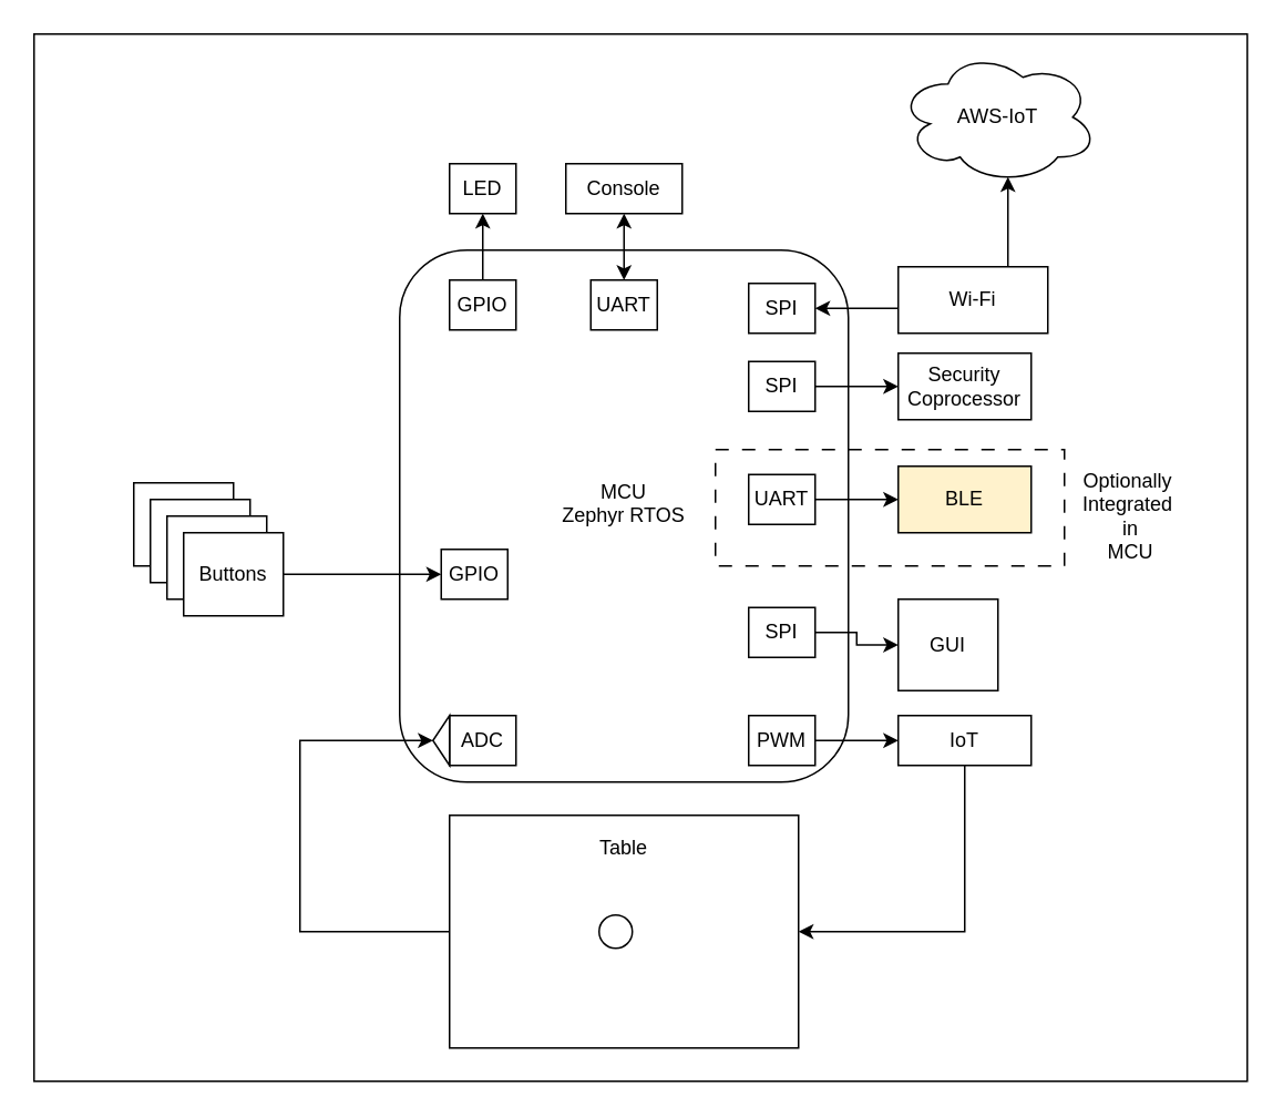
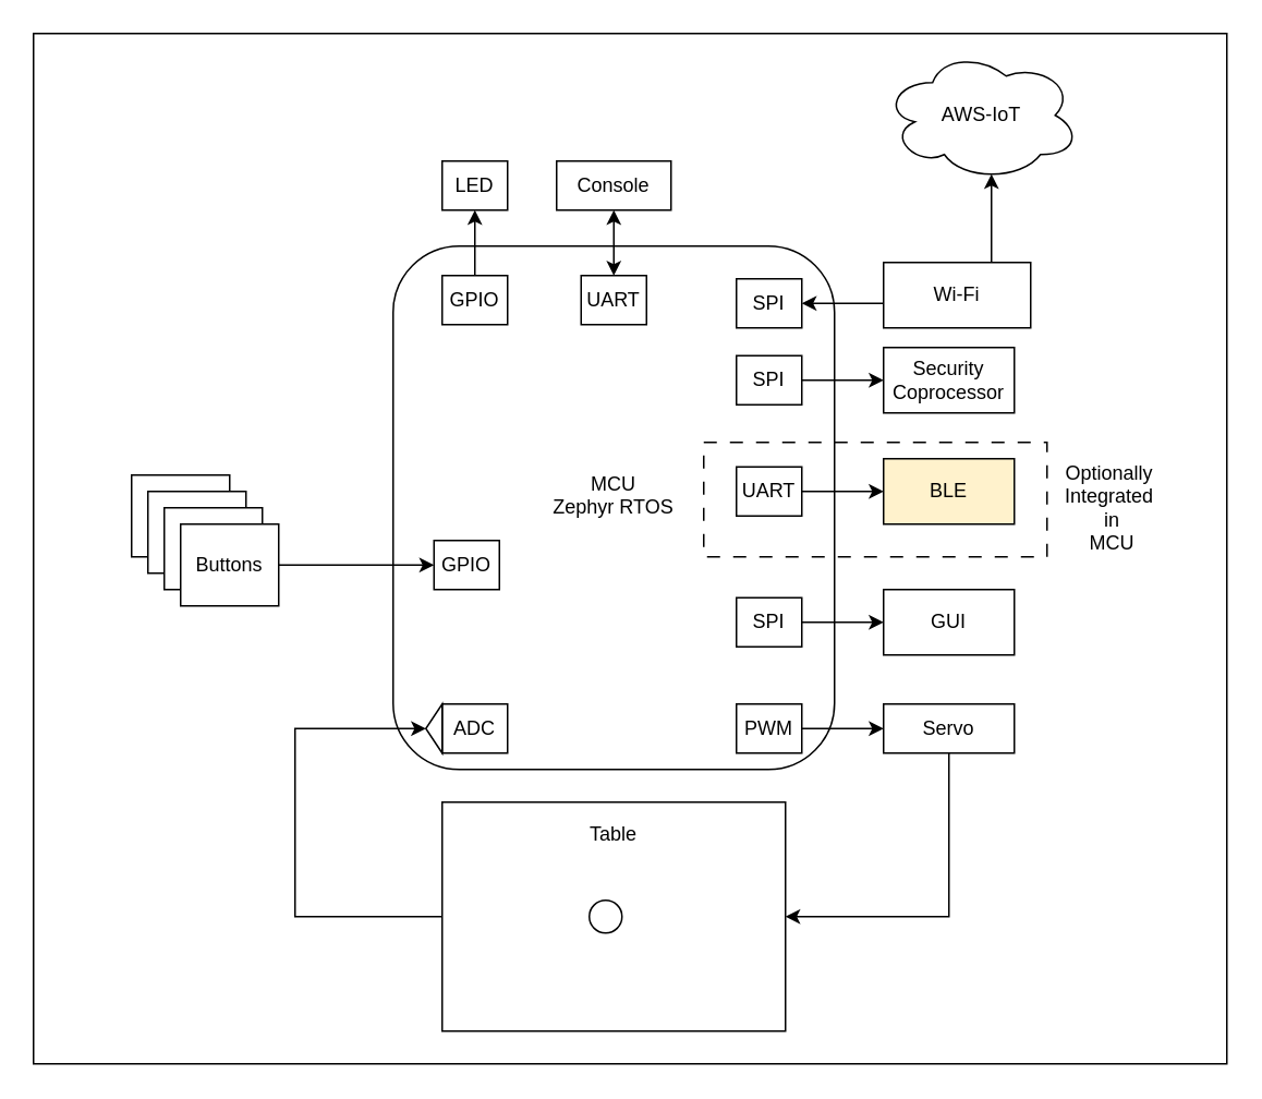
  <mxCell id="0" />
  <mxCell id="1" parent="0" />
  <mxCell id="2" value="" style="rounded=0;whiteSpace=wrap;html=1;" vertex="1" parent="1"><mxGeometry x="20" y="20" width="730" height="630" as="geometry" /></mxCell>
  <mxCell id="3" value="Buttons" style="rounded=0;whiteSpace=wrap;html=1;" vertex="1" parent="1"><mxGeometry x="80" y="290" width="60" height="50" as="geometry" /></mxCell>
  <mxCell id="4" value="MCU&lt;div&gt;Zephyr RTOS&lt;/div&gt;&lt;div&gt;&lt;br&gt;&lt;/div&gt;" style="rounded=1;whiteSpace=wrap;html=1;" vertex="1" parent="1"><mxGeometry x="240" y="150" width="270" height="320" as="geometry" /></mxCell>
  <mxCell id="5" style="edgeStyle=orthogonalEdgeStyle;rounded=0;orthogonalLoop=1;jettySize=auto;html=1;exitX=1;exitY=0.5;exitDx=0;exitDy=0;startArrow=classic;startFill=1;entryX=0.55;entryY=0.95;entryDx=0;entryDy=0;entryPerimeter=0;" edge="1" parent="1" source="21" target="19"><mxGeometry relative="1" as="geometry" /></mxCell>
  <mxCell id="6" value="LED" style="rounded=0;whiteSpace=wrap;html=1;" vertex="1" parent="1"><mxGeometry x="270" y="98" width="40" height="30" as="geometry" /></mxCell>
  <mxCell id="7" value="Buttons" style="rounded=0;whiteSpace=wrap;html=1;" vertex="1" parent="1"><mxGeometry x="90" y="300" width="60" height="50" as="geometry" /></mxCell>
  <mxCell id="8" value="" style="group" vertex="1" connectable="0" parent="1"><mxGeometry x="260" y="430" width="50" height="30" as="geometry" /></mxCell>
  <mxCell id="9" value="ADC" style="rounded=0;whiteSpace=wrap;html=1;" vertex="1" parent="8"><mxGeometry x="10" width="40" height="30" as="geometry" /></mxCell>
  <mxCell id="10" value="" style="triangle;whiteSpace=wrap;html=1;rotation=-180;" vertex="1" parent="8"><mxGeometry width="10" height="30" as="geometry" /></mxCell>
  <mxCell id="11" value="GPIO" style="rounded=0;whiteSpace=wrap;html=1;" vertex="1" parent="1"><mxGeometry x="265" y="330" width="40" height="30" as="geometry" /></mxCell>
  <mxCell id="12" style="edgeStyle=orthogonalEdgeStyle;rounded=0;orthogonalLoop=1;jettySize=auto;html=1;exitX=1;exitY=0.5;exitDx=0;exitDy=0;entryX=0;entryY=0.5;entryDx=0;entryDy=0;" edge="1" parent="1" source="13" target="15"><mxGeometry relative="1" as="geometry" /></mxCell>
  <mxCell id="13" value="PWM" style="rounded=0;whiteSpace=wrap;html=1;" vertex="1" parent="1"><mxGeometry x="450" y="430" width="40" height="30" as="geometry" /></mxCell>
  <mxCell id="14" style="edgeStyle=orthogonalEdgeStyle;rounded=0;orthogonalLoop=1;jettySize=auto;html=1;exitX=0.5;exitY=1;exitDx=0;exitDy=0;entryX=1;entryY=0.5;entryDx=0;entryDy=0;" edge="1" parent="1" source="15" target="17"><mxGeometry relative="1" as="geometry" /></mxCell>
- <mxCell id="15" value="IoT" style="rounded=0;whiteSpace=wrap;html=1;" vertex="1" parent="1"><mxGeometry x="540" y="430" width="80" height="30" as="geometry" /></mxCell>
+ <mxCell id="15" value="Servo" style="rounded=0;whiteSpace=wrap;html=1;" vertex="1" parent="1"><mxGeometry x="540" y="430" width="80" height="30" as="geometry" /></mxCell>
  <mxCell id="16" style="edgeStyle=orthogonalEdgeStyle;rounded=0;orthogonalLoop=1;jettySize=auto;html=1;exitX=0;exitY=0.5;exitDx=0;exitDy=0;entryX=1;entryY=0.5;entryDx=0;entryDy=0;" edge="1" parent="1" source="17" target="10"><mxGeometry relative="1" as="geometry"><mxPoint x="250" y="420" as="targetPoint" /><Array as="points"><mxPoint x="180" y="560" /><mxPoint x="180" y="445" /></Array></mxGeometry></mxCell>
  <mxCell id="17" value="Table&lt;div&gt;&lt;br&gt;&lt;/div&gt;&lt;div&gt;&lt;br&gt;&lt;/div&gt;&lt;div&gt;&lt;br&gt;&lt;/div&gt;&lt;div&gt;&lt;br&gt;&lt;/div&gt;&lt;div&gt;&lt;br&gt;&lt;/div&gt;&lt;div&gt;&lt;br&gt;&lt;/div&gt;&lt;div&gt;&lt;br&gt;&lt;/div&gt;" style="rounded=0;whiteSpace=wrap;html=1;" vertex="1" parent="1"><mxGeometry x="270" y="490" width="210" height="140" as="geometry" /></mxCell>
  <mxCell id="18" value="" style="ellipse;whiteSpace=wrap;html=1;aspect=fixed;" vertex="1" parent="1"><mxGeometry x="360" y="550" width="20" height="20" as="geometry" /></mxCell>
  <mxCell id="19" value="AWS-IoT" style="ellipse;shape=cloud;whiteSpace=wrap;html=1;" vertex="1" parent="1"><mxGeometry x="540" y="30" width="120" height="80" as="geometry" /></mxCell>
  <mxCell id="20" value="Wi-Fi" style="rounded=0;whiteSpace=wrap;html=1;" vertex="1" parent="1"><mxGeometry x="540" y="160" width="90" height="40" as="geometry" /></mxCell>
  <mxCell id="21" value="SPI" style="rounded=0;whiteSpace=wrap;html=1;" vertex="1" parent="1"><mxGeometry x="450" y="170" width="40" height="30" as="geometry" /></mxCell>
  <mxCell id="22" value="Buttons" style="rounded=0;whiteSpace=wrap;html=1;" vertex="1" parent="1"><mxGeometry x="100" y="310" width="60" height="50" as="geometry" /></mxCell>
  <mxCell id="23" style="edgeStyle=orthogonalEdgeStyle;rounded=0;orthogonalLoop=1;jettySize=auto;html=1;exitX=1;exitY=0.5;exitDx=0;exitDy=0;entryX=0;entryY=0.5;entryDx=0;entryDy=0;" edge="1" parent="1" source="24" target="11"><mxGeometry relative="1" as="geometry" /></mxCell>
  <mxCell id="24" value="Buttons" style="rounded=0;whiteSpace=wrap;html=1;" vertex="1" parent="1"><mxGeometry x="110" y="320" width="60" height="50" as="geometry" /></mxCell>
- <mxCell id="25" value="GUI" style="rounded=0;whiteSpace=wrap;html=1;" vertex="1" parent="1"><mxGeometry x="540" y="360" width="60" height="55" as="geometry" /></mxCell>
+ <mxCell id="25" value="GUI" style="rounded=0;whiteSpace=wrap;html=1;" vertex="1" parent="1"><mxGeometry x="540" y="360" width="80" height="40" as="geometry" /></mxCell>
  <mxCell id="26" style="edgeStyle=orthogonalEdgeStyle;rounded=0;orthogonalLoop=1;jettySize=auto;html=1;exitX=1;exitY=0.5;exitDx=0;exitDy=0;entryX=0;entryY=0.5;entryDx=0;entryDy=0;" edge="1" parent="1" source="27" target="25"><mxGeometry relative="1" as="geometry" /></mxCell>
  <mxCell id="27" value="SPI" style="rounded=0;whiteSpace=wrap;html=1;" vertex="1" parent="1"><mxGeometry x="450" y="365" width="40" height="30" as="geometry" /></mxCell>
  <mxCell id="28" style="edgeStyle=orthogonalEdgeStyle;rounded=0;orthogonalLoop=1;jettySize=auto;html=1;exitX=0.5;exitY=0;exitDx=0;exitDy=0;entryX=0.5;entryY=1;entryDx=0;entryDy=0;" edge="1" parent="1" source="29" target="6"><mxGeometry relative="1" as="geometry" /></mxCell>
  <mxCell id="29" value="GPIO" style="rounded=0;whiteSpace=wrap;html=1;" vertex="1" parent="1"><mxGeometry x="270" y="168" width="40" height="30" as="geometry" /></mxCell>
  <mxCell id="30" style="edgeStyle=orthogonalEdgeStyle;rounded=0;orthogonalLoop=1;jettySize=auto;html=1;exitX=0.5;exitY=0;exitDx=0;exitDy=0;entryX=0.5;entryY=1;entryDx=0;entryDy=0;startArrow=classic;startFill=1;" edge="1" parent="1" source="31" target="32"><mxGeometry relative="1" as="geometry" /></mxCell>
  <mxCell id="31" value="UART" style="rounded=0;whiteSpace=wrap;html=1;" vertex="1" parent="1"><mxGeometry x="355" y="168" width="40" height="30" as="geometry" /></mxCell>
  <mxCell id="32" value="Console" style="rounded=0;whiteSpace=wrap;html=1;" vertex="1" parent="1"><mxGeometry x="340" y="98" width="70" height="30" as="geometry" /></mxCell>
  <mxCell id="33" value="Security Coprocessor" style="rounded=0;whiteSpace=wrap;html=1;" vertex="1" parent="1"><mxGeometry x="540" y="212" width="80" height="40" as="geometry" /></mxCell>
  <mxCell id="34" style="edgeStyle=orthogonalEdgeStyle;rounded=0;orthogonalLoop=1;jettySize=auto;html=1;exitX=1;exitY=0.5;exitDx=0;exitDy=0;entryX=0;entryY=0.5;entryDx=0;entryDy=0;" edge="1" parent="1" source="35" target="33"><mxGeometry relative="1" as="geometry" /></mxCell>
  <mxCell id="35" value="SPI" style="rounded=0;whiteSpace=wrap;html=1;" vertex="1" parent="1"><mxGeometry x="450" y="217" width="40" height="30" as="geometry" /></mxCell>
  <mxCell id="36" value="BLE" style="rounded=0;whiteSpace=wrap;html=1;fillColor=#fff2cc;" vertex="1" parent="1"><mxGeometry x="540" y="280" width="80" height="40" as="geometry" /></mxCell>
  <mxCell id="37" style="edgeStyle=orthogonalEdgeStyle;rounded=0;orthogonalLoop=1;jettySize=auto;html=1;exitX=1;exitY=0.5;exitDx=0;exitDy=0;entryX=0;entryY=0.5;entryDx=0;entryDy=0;" edge="1" parent="1" source="38" target="36"><mxGeometry relative="1" as="geometry" /></mxCell>
  <mxCell id="38" value="UART" style="rounded=0;whiteSpace=wrap;html=1;" vertex="1" parent="1"><mxGeometry x="450" y="285" width="40" height="30" as="geometry" /></mxCell>
  <mxCell id="39" value="" style="rounded=0;whiteSpace=wrap;html=1;fillColor=none;dashed=1;dashPattern=8 8;" vertex="1" parent="1"><mxGeometry x="430" y="270" width="210" height="70" as="geometry" /></mxCell>
  <mxCell id="40" value="Optionally&amp;nbsp;&lt;div&gt;Integrated&amp;nbsp;&lt;/div&gt;&lt;div&gt;in&lt;/div&gt;&lt;div&gt;MCU&lt;/div&gt;" style="text;html=1;whiteSpace=wrap;strokeColor=none;fillColor=none;align=center;verticalAlign=middle;rounded=0;" vertex="1" parent="1"><mxGeometry x="650" y="295" width="60" height="30" as="geometry" /></mxCell>
